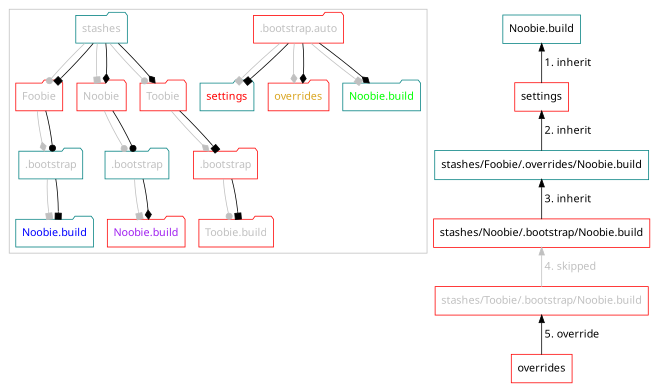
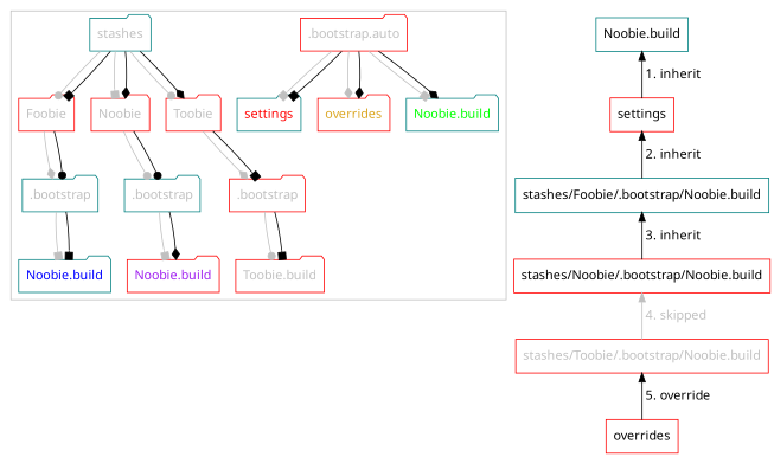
  digraph {
    fontname="Noto Sans"
    node [fontcolor=gray shape=folder color=red fontname="Noto Sans"]
    edge [arrowhead=box fontname="Noto Sans"]
    n1 [label=".bootstrap.auto"]
    n2 [fontcolor=red label=settings color=teal]
    n3 [fontcolor=goldenrod label=overrides]
    n4 [fontcolor=green label="Noobie.build" color=teal]
    n5 [label=stashes color=teal]
    n6 [label=Foobie]
    n7 [label=Noobie]
    n8 [label=Toobie]
    n9 [label=".bootstrap" color=teal]
    n10 [fontcolor=blue label="Noobie.build" color=teal]
    n11 [label=".bootstrap" color=teal]
    n12 [fontcolor=purple label="Noobie.build"]
    n13 [label=".bootstrap"]
    n14 [label="Toobie.build"]
    settings [shape=record fontcolor=""]
-   n16 [color=teal label="stashes/Foobie/.overrides/Noobie.build" shape=record fontcolor=""]
+   n16 [color=teal label="stashes/Foobie/.bootstrap/Noobie.build" shape=record fontcolor=""]
    n17 [color=teal label="Noobie.build" shape=record fontcolor=""]
    n18 [label="stashes/Noobie/.bootstrap/Noobie.build" shape=record fontcolor=""]
    n19 [label="stashes/Toobie/.bootstrap/Noobie.build" shape=record]
    overrides [shape=record fontcolor=""]
    subgraph cluster_1 {
      color=gray
      n1
      n2
      n3
      n4
      n5
      n6
      n7
      n8
      n9
      n10
      n11
      n12
      n13
      n14
    }
    n1 -> n2 [color=gray]
    n1 -> n2
    n1 -> n3 [color=gray arrowhead=diamond]
    n1 -> n3 [arrowhead=diamond]
    n1 -> n4 [color=gray]
    n1 -> n4 [arrowhead=diamond]
    n5 -> n6 [color=gray arrowhead=dot]
    n5 -> n6
    n5 -> n7 [color=gray]
    n5 -> n7 [arrowhead=diamond]
    n5 -> n8 [color=gray arrowhead=dot]
    n5 -> n8 [arrowhead=diamond]
    n6 -> n9 [color=gray arrowhead=diamond]
    n6 -> n9 [arrowhead=dot]
    n7 -> n11 [color=gray arrowhead=dot]
    n7 -> n11 [arrowhead=dot]
    n8 -> n13 [color=gray arrowhead=diamond]
    n8 -> n13
    n9 -> n10 [color=gray]
    n9 -> n10
    n11 -> n12 [color=gray]
    n11 -> n12 [arrowhead=diamond]
    n13 -> n14 [color=gray arrowhead=dot]
    n13 -> n14
    settings -> n16 [dir=back label=" 2. inherit" arrowhead=""]
    n16 -> n18 [dir=back label=" 3. inherit" arrowhead=""]
    n17 -> settings [dir=back label=" 1. inherit" arrowhead=""]
    n18 -> n19 [color=gray dir=back fontcolor=gray label=" 4. skipped" arrowhead=""]
    n19 -> overrides [dir=back label=" 5. override" arrowhead=""]
  }
